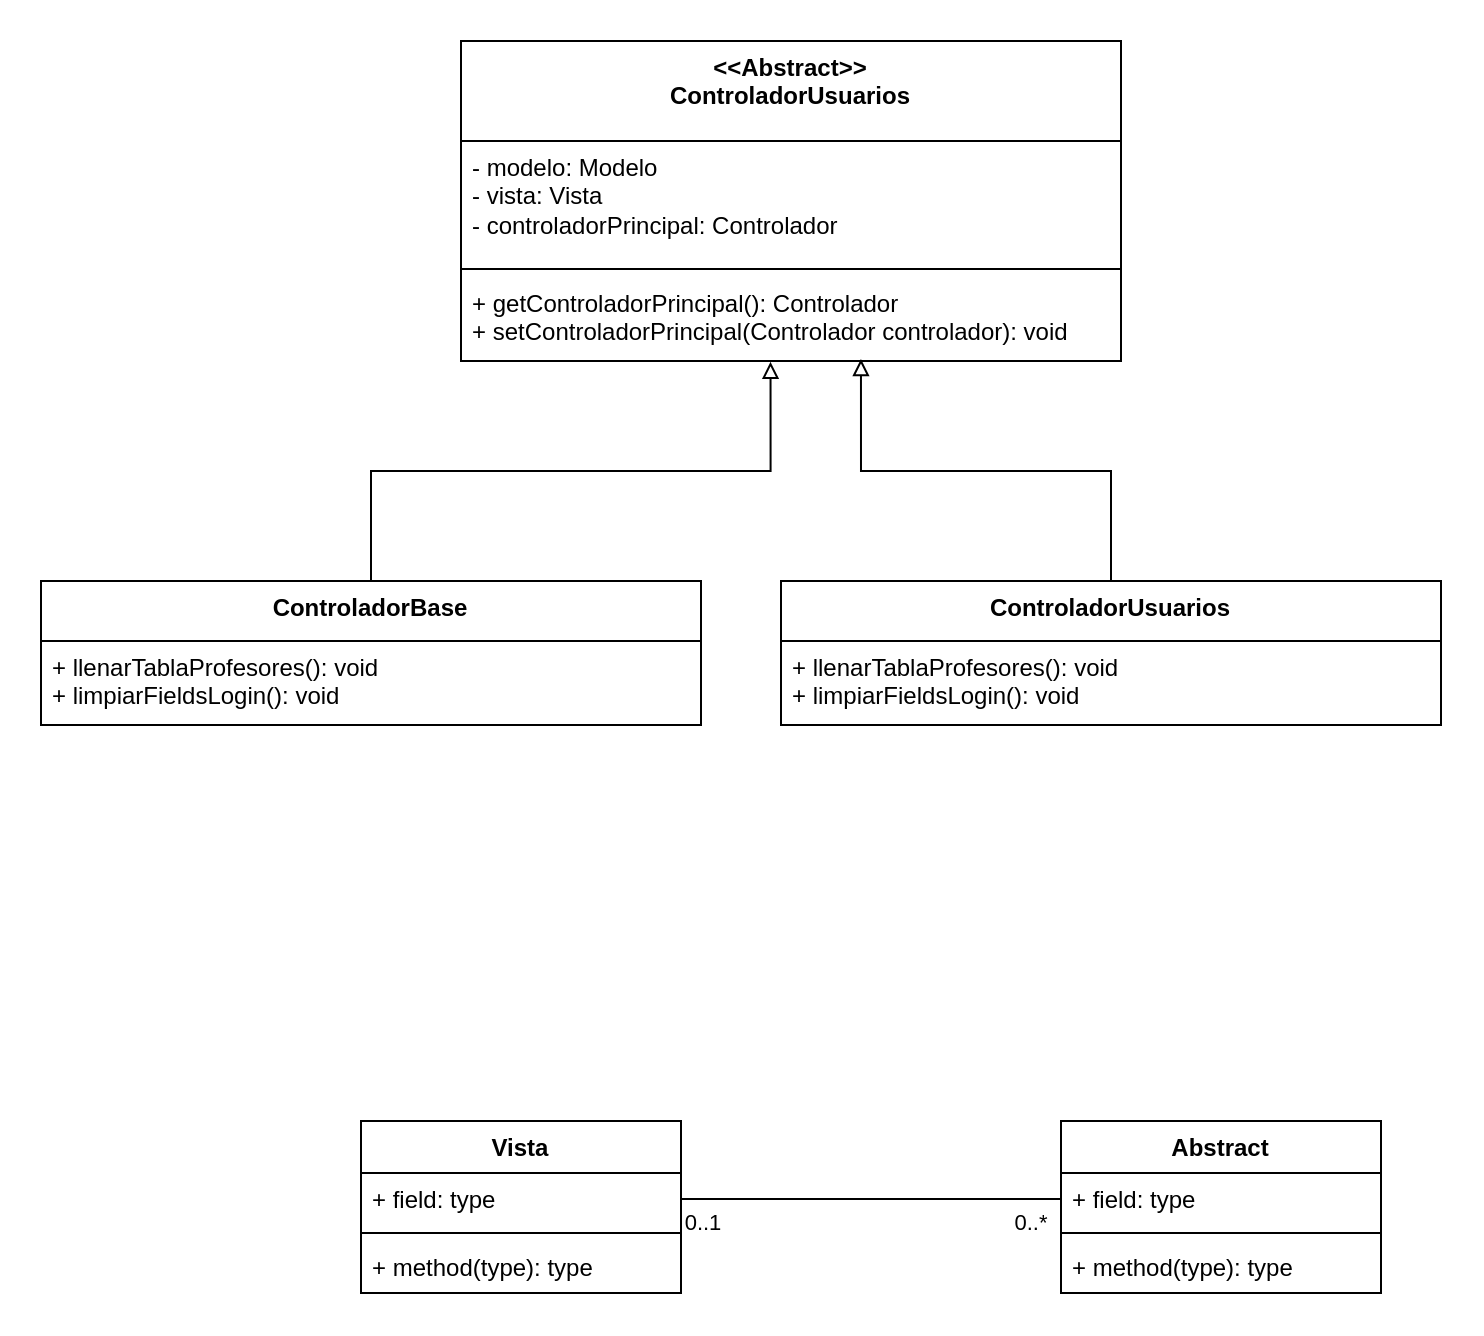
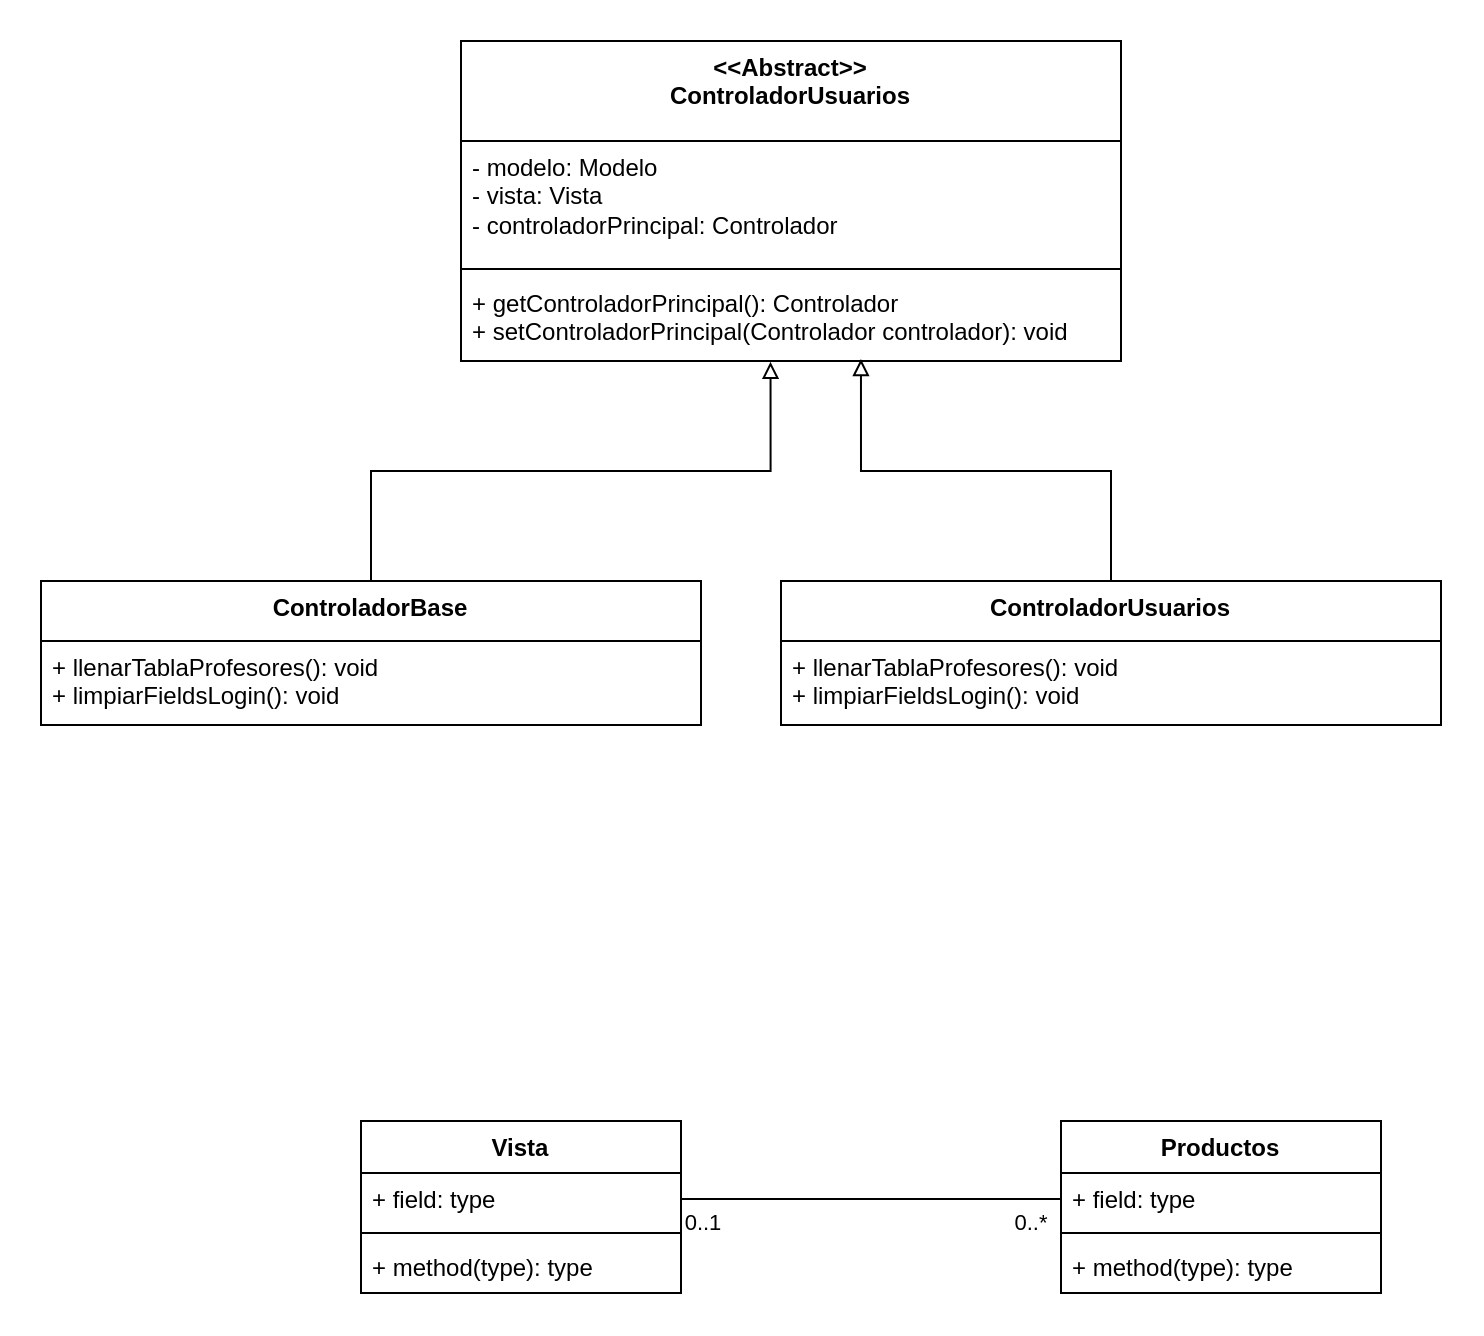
  <mxCell id="0" />
  <mxCell id="1" parent="0" />
  <mxCell id="2" value="&amp;lt;&amp;lt;Abstract&amp;gt;&amp;gt;&lt;div&gt;ControladorUsuarios&lt;/div&gt;" style="swimlane;fontStyle=1;align=center;verticalAlign=top;childLayout=stackLayout;horizontal=1;startSize=50;horizontalStack=0;resizeParent=1;resizeParentMax=0;resizeLast=0;collapsible=1;marginBottom=0;whiteSpace=wrap;html=1;" vertex="1" parent="1"><mxGeometry x="230" y="20" width="330" height="160" as="geometry" /></mxCell>
  <mxCell id="3" value="- modelo: Modelo&lt;div&gt;- vista: Vista&lt;/div&gt;&lt;div&gt;- controladorPrincipal: Controlador&lt;/div&gt;" style="text;strokeColor=none;fillColor=none;align=left;verticalAlign=top;spacingLeft=4;spacingRight=4;overflow=hidden;rotatable=0;points=[[0,0.5],[1,0.5]];portConstraint=eastwest;whiteSpace=wrap;html=1;" vertex="1" parent="2"><mxGeometry y="50" width="330" height="60" as="geometry" /></mxCell>
  <mxCell id="4" value="" style="line;strokeWidth=1;fillColor=none;align=left;verticalAlign=middle;spacingTop=-1;spacingLeft=3;spacingRight=3;rotatable=0;labelPosition=right;points=[];portConstraint=eastwest;strokeColor=inherit;" vertex="1" parent="2"><mxGeometry y="110" width="330" height="8" as="geometry" /></mxCell>
  <mxCell id="5" value="+ getControladorPrincipal(): Controlador&lt;div&gt;+ setControladorPrincipal(Controlador controlador): void&lt;/div&gt;" style="text;strokeColor=none;fillColor=none;align=left;verticalAlign=top;spacingLeft=4;spacingRight=4;overflow=hidden;rotatable=0;points=[[0,0.5],[1,0.5]];portConstraint=eastwest;whiteSpace=wrap;html=1;" vertex="1" parent="2"><mxGeometry y="118" width="330" height="42" as="geometry" /></mxCell>
  <mxCell id="6" value="&lt;div&gt;ControladorBase&lt;/div&gt;" style="swimlane;fontStyle=1;align=center;verticalAlign=top;childLayout=stackLayout;horizontal=1;startSize=30;horizontalStack=0;resizeParent=1;resizeParentMax=0;resizeLast=0;collapsible=1;marginBottom=0;whiteSpace=wrap;html=1;" vertex="1" parent="1"><mxGeometry x="20" y="290" width="330" height="72" as="geometry" /></mxCell>
  <mxCell id="7" value="+ llenarTablaProfesores(): void&lt;div&gt;+ limpiarFieldsLogin(): void&lt;/div&gt;" style="text;strokeColor=none;fillColor=none;align=left;verticalAlign=top;spacingLeft=4;spacingRight=4;overflow=hidden;rotatable=0;points=[[0,0.5],[1,0.5]];portConstraint=eastwest;whiteSpace=wrap;html=1;" vertex="1" parent="6"><mxGeometry y="30" width="330" height="42" as="geometry" /></mxCell>
  <mxCell id="8" style="edgeStyle=orthogonalEdgeStyle;rounded=0;orthogonalLoop=1;jettySize=auto;html=1;exitX=0.5;exitY=0;exitDx=0;exitDy=0;entryX=0.469;entryY=1.01;entryDx=0;entryDy=0;entryPerimeter=0;endArrow=block;endFill=0;" edge="1" parent="1" source="6" target="5"><mxGeometry relative="1" as="geometry" /></mxCell>
  <mxCell id="9" value="&lt;div&gt;ControladorUsuarios&lt;/div&gt;" style="swimlane;fontStyle=1;align=center;verticalAlign=top;childLayout=stackLayout;horizontal=1;startSize=30;horizontalStack=0;resizeParent=1;resizeParentMax=0;resizeLast=0;collapsible=1;marginBottom=0;whiteSpace=wrap;html=1;" vertex="1" parent="1"><mxGeometry x="390" y="290" width="330" height="72" as="geometry" /></mxCell>
  <mxCell id="10" value="+ llenarTablaProfesores(): void&lt;div&gt;+ limpiarFieldsLogin(): void&lt;/div&gt;" style="text;strokeColor=none;fillColor=none;align=left;verticalAlign=top;spacingLeft=4;spacingRight=4;overflow=hidden;rotatable=0;points=[[0,0.5],[1,0.5]];portConstraint=eastwest;whiteSpace=wrap;html=1;" vertex="1" parent="9"><mxGeometry y="30" width="330" height="42" as="geometry" /></mxCell>
  <mxCell id="11" style="edgeStyle=orthogonalEdgeStyle;rounded=0;orthogonalLoop=1;jettySize=auto;html=1;exitX=0.5;exitY=0;exitDx=0;exitDy=0;entryX=0.606;entryY=0.976;entryDx=0;entryDy=0;entryPerimeter=0;endArrow=block;endFill=0;" edge="1" parent="1" source="9" target="5"><mxGeometry relative="1" as="geometry" /></mxCell>
  <mxCell id="12" value="Vista" style="swimlane;fontStyle=1;align=center;verticalAlign=top;childLayout=stackLayout;horizontal=1;startSize=26;horizontalStack=0;resizeParent=1;resizeParentMax=0;resizeLast=0;collapsible=1;marginBottom=0;whiteSpace=wrap;html=1;" vertex="1" parent="1"><mxGeometry x="180" y="560" width="160" height="86" as="geometry" /></mxCell>
  <mxCell id="13" value="+ field: type" style="text;strokeColor=none;fillColor=none;align=left;verticalAlign=top;spacingLeft=4;spacingRight=4;overflow=hidden;rotatable=0;points=[[0,0.5],[1,0.5]];portConstraint=eastwest;whiteSpace=wrap;html=1;" vertex="1" parent="12"><mxGeometry y="26" width="160" height="26" as="geometry" /></mxCell>
  <mxCell id="14" value="" style="line;strokeWidth=1;fillColor=none;align=left;verticalAlign=middle;spacingTop=-1;spacingLeft=3;spacingRight=3;rotatable=0;labelPosition=right;points=[];portConstraint=eastwest;strokeColor=inherit;" vertex="1" parent="12"><mxGeometry y="52" width="160" height="8" as="geometry" /></mxCell>
  <mxCell id="15" value="+ method(type): type" style="text;strokeColor=none;fillColor=none;align=left;verticalAlign=top;spacingLeft=4;spacingRight=4;overflow=hidden;rotatable=0;points=[[0,0.5],[1,0.5]];portConstraint=eastwest;whiteSpace=wrap;html=1;" vertex="1" parent="12"><mxGeometry y="60" width="160" height="26" as="geometry" /></mxCell>
- <mxCell id="16" value="Abstract" style="swimlane;fontStyle=1;align=center;verticalAlign=top;childLayout=stackLayout;horizontal=1;startSize=26;horizontalStack=0;resizeParent=1;resizeParentMax=0;resizeLast=0;collapsible=1;marginBottom=0;whiteSpace=wrap;html=1;" vertex="1" parent="1"><mxGeometry x="530" y="560" width="160" height="86" as="geometry" /></mxCell>
+ <mxCell id="16" value="Productos" style="swimlane;fontStyle=1;align=center;verticalAlign=top;childLayout=stackLayout;horizontal=1;startSize=26;horizontalStack=0;resizeParent=1;resizeParentMax=0;resizeLast=0;collapsible=1;marginBottom=0;whiteSpace=wrap;html=1;" vertex="1" parent="1"><mxGeometry x="530" y="560" width="160" height="86" as="geometry" /></mxCell>
  <mxCell id="17" value="+ field: type" style="text;strokeColor=none;fillColor=none;align=left;verticalAlign=top;spacingLeft=4;spacingRight=4;overflow=hidden;rotatable=0;points=[[0,0.5],[1,0.5]];portConstraint=eastwest;whiteSpace=wrap;html=1;" vertex="1" parent="16"><mxGeometry y="26" width="160" height="26" as="geometry" /></mxCell>
  <mxCell id="18" value="" style="line;strokeWidth=1;fillColor=none;align=left;verticalAlign=middle;spacingTop=-1;spacingLeft=3;spacingRight=3;rotatable=0;labelPosition=right;points=[];portConstraint=eastwest;strokeColor=inherit;" vertex="1" parent="16"><mxGeometry y="52" width="160" height="8" as="geometry" /></mxCell>
  <mxCell id="19" value="+ method(type): type" style="text;strokeColor=none;fillColor=none;align=left;verticalAlign=top;spacingLeft=4;spacingRight=4;overflow=hidden;rotatable=0;points=[[0,0.5],[1,0.5]];portConstraint=eastwest;whiteSpace=wrap;html=1;" vertex="1" parent="16"><mxGeometry y="60" width="160" height="26" as="geometry" /></mxCell>
  <mxCell id="20" style="edgeStyle=orthogonalEdgeStyle;rounded=0;orthogonalLoop=1;jettySize=auto;html=1;entryX=0;entryY=0.5;entryDx=0;entryDy=0;endArrow=none;startFill=0;" edge="1" parent="1" source="13" target="17"><mxGeometry relative="1" as="geometry" /></mxCell>
  <mxCell id="21" value="0..*" style="edgeLabel;html=1;align=center;verticalAlign=middle;resizable=0;points=[];" vertex="1" connectable="0" parent="20"><mxGeometry x="0.841" y="1" relative="1" as="geometry"><mxPoint x="-1" y="12" as="offset" /></mxGeometry></mxCell>
  <mxCell id="22" value="0..1" style="edgeLabel;html=1;align=center;verticalAlign=middle;resizable=0;points=[];" vertex="1" connectable="0" parent="20"><mxGeometry x="-0.904" y="1" relative="1" as="geometry"><mxPoint x="1" y="12" as="offset" /></mxGeometry></mxCell>
